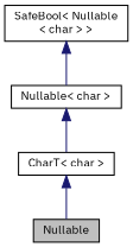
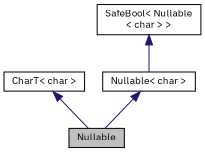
  digraph {
    fontname="IBM Plex Sans"
    node [color=black fillcolor=white fontname="IBM Plex Sans" fontsize=10 shape=record style=filled]
    edge [color=midnightblue dir=back fontname="IBM Plex Sans" fontsize=10 labelfontname=Helvetica labelfontsize=10 style=solid]
    n1 [fillcolor=grey75 fontcolor=black height=0.2 label=Nullable width=0.4]
    n2 [height=0.2 label="CharT\< char \>" width=0.4]
    n3 [height=0.2 label="Nullable\< char \>" width=0.4]
    n4 [height=0.2 label="SafeBool\< Nullable\l\< char \> \>" width=0.4]
    n2 -> n1
-   n3 -> n2
+   n3 -> n1
    n4 -> n3
  }
